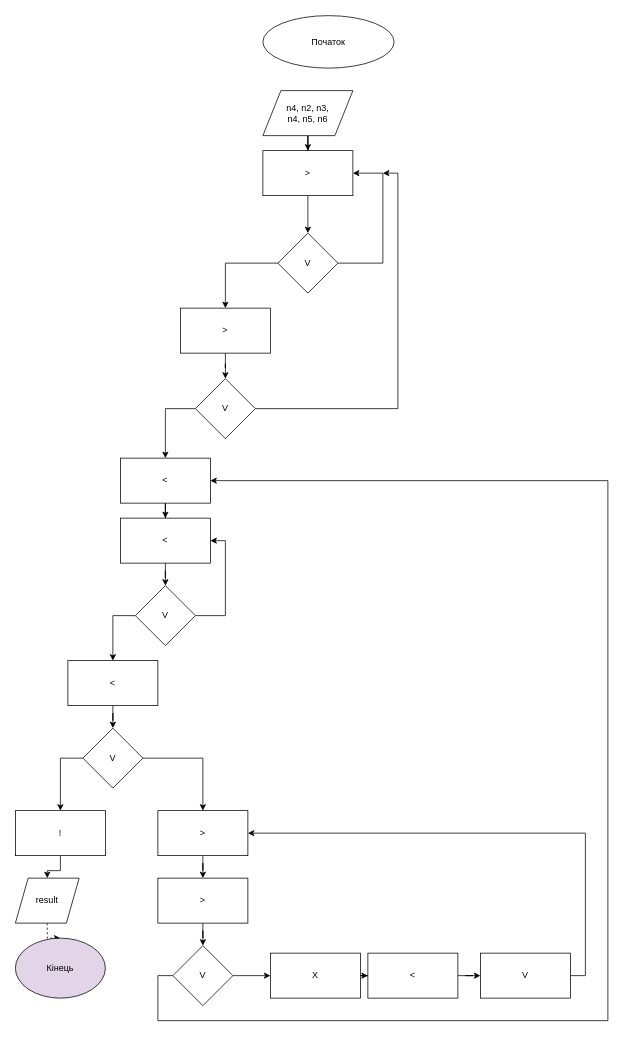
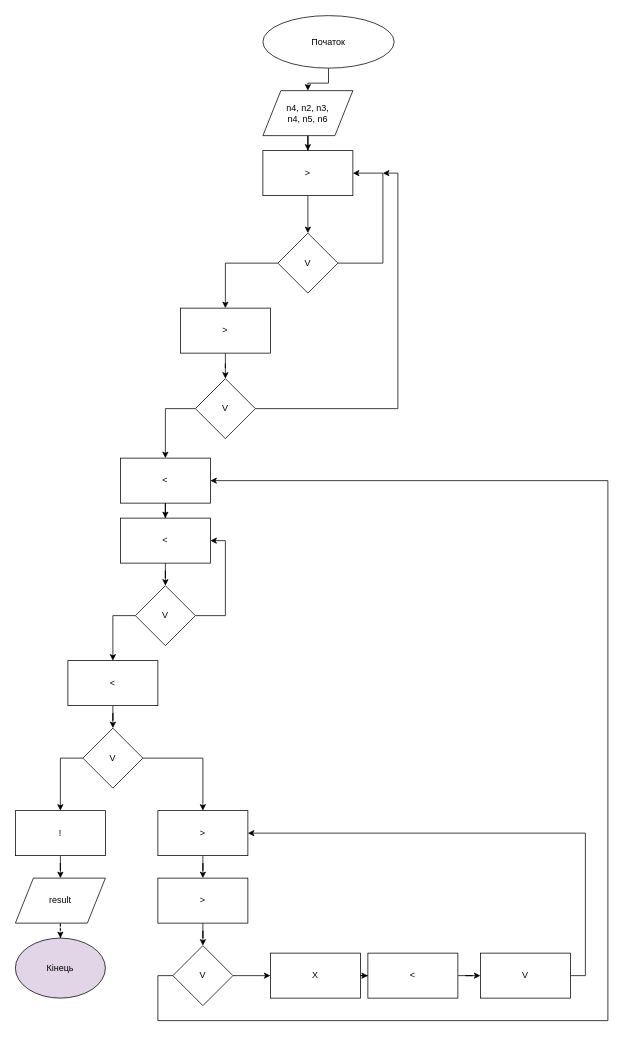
  <mxCell id="0" />
  <mxCell id="1" parent="0" />
+ <mxCell id="2" value="" style="edgeStyle=orthogonalEdgeStyle;rounded=0;orthogonalLoop=1;jettySize=auto;html=1;" edge="1" parent="1" source="3" target="7"><mxGeometry relative="1" as="geometry" /></mxCell>
  <mxCell id="3" value="Початок" style="ellipse;whiteSpace=wrap;html=1;" vertex="1" parent="1"><mxGeometry x="350" y="20" width="175" height="70" as="geometry" /></mxCell>
  <mxCell id="4" value="" style="edgeStyle=orthogonalEdgeStyle;rounded=0;orthogonalLoop=1;jettySize=auto;html=1;" edge="1" parent="1" source="5" target="10"><mxGeometry relative="1" as="geometry" /></mxCell>
  <mxCell id="5" value="&amp;gt;" style="rounded=0;whiteSpace=wrap;html=1;" vertex="1" parent="1"><mxGeometry x="350" y="200" width="120" height="60" as="geometry" /></mxCell>
  <mxCell id="6" value="" style="edgeStyle=orthogonalEdgeStyle;rounded=0;orthogonalLoop=1;jettySize=auto;html=1;" edge="1" parent="1" source="7" target="5"><mxGeometry relative="1" as="geometry" /></mxCell>
  <mxCell id="7" value="n4, n2, n3, &lt;br&gt;n4, n5, n6" style="shape=parallelogram;perimeter=parallelogramPerimeter;whiteSpace=wrap;html=1;" vertex="1" parent="1"><mxGeometry x="350" y="120" width="120" height="60" as="geometry" /></mxCell>
  <mxCell id="8" style="edgeStyle=orthogonalEdgeStyle;rounded=0;orthogonalLoop=1;jettySize=auto;html=1;exitX=1;exitY=0.5;exitDx=0;exitDy=0;entryX=1;entryY=0.5;entryDx=0;entryDy=0;" edge="1" parent="1" source="10" target="5"><mxGeometry relative="1" as="geometry"><Array as="points"><mxPoint x="510" y="350" /><mxPoint x="510" y="230" /></Array></mxGeometry></mxCell>
  <mxCell id="9" style="edgeStyle=orthogonalEdgeStyle;rounded=0;orthogonalLoop=1;jettySize=auto;html=1;entryX=0.5;entryY=0;entryDx=0;entryDy=0;" edge="1" parent="1" source="10" target="12"><mxGeometry relative="1" as="geometry" /></mxCell>
  <mxCell id="10" value="V" style="rhombus;whiteSpace=wrap;html=1;" vertex="1" parent="1"><mxGeometry x="370" y="310" width="80" height="80" as="geometry" /></mxCell>
  <mxCell id="11" value="" style="edgeStyle=orthogonalEdgeStyle;rounded=0;orthogonalLoop=1;jettySize=auto;html=1;" edge="1" parent="1" source="12" target="15"><mxGeometry relative="1" as="geometry" /></mxCell>
  <mxCell id="12" value="&amp;gt;" style="rounded=0;whiteSpace=wrap;html=1;" vertex="1" parent="1"><mxGeometry x="240" y="410" width="120" height="60" as="geometry" /></mxCell>
  <mxCell id="13" style="edgeStyle=orthogonalEdgeStyle;rounded=0;orthogonalLoop=1;jettySize=auto;html=1;exitX=1;exitY=0.5;exitDx=0;exitDy=0;" edge="1" parent="1" source="15"><mxGeometry relative="1" as="geometry"><mxPoint x="510" y="230" as="targetPoint" /><Array as="points"><mxPoint x="530" y="544" /><mxPoint x="530" y="230" /></Array></mxGeometry></mxCell>
  <mxCell id="14" style="edgeStyle=orthogonalEdgeStyle;rounded=0;orthogonalLoop=1;jettySize=auto;html=1;exitX=0;exitY=0.5;exitDx=0;exitDy=0;entryX=0.5;entryY=0;entryDx=0;entryDy=0;" edge="1" parent="1" source="15" target="17"><mxGeometry relative="1" as="geometry" /></mxCell>
  <mxCell id="15" value="V" style="rhombus;whiteSpace=wrap;html=1;" vertex="1" parent="1"><mxGeometry x="260" y="504" width="80" height="80" as="geometry" /></mxCell>
  <mxCell id="16" value="" style="edgeStyle=orthogonalEdgeStyle;rounded=0;orthogonalLoop=1;jettySize=auto;html=1;" edge="1" parent="1" source="17" target="19"><mxGeometry relative="1" as="geometry" /></mxCell>
  <mxCell id="17" value="&amp;lt;" style="rounded=0;whiteSpace=wrap;html=1;" vertex="1" parent="1"><mxGeometry x="160" y="610" width="120" height="60" as="geometry" /></mxCell>
  <mxCell id="18" value="" style="edgeStyle=orthogonalEdgeStyle;rounded=0;orthogonalLoop=1;jettySize=auto;html=1;" edge="1" parent="1" source="19" target="22"><mxGeometry relative="1" as="geometry" /></mxCell>
  <mxCell id="19" value="&amp;lt;" style="rounded=0;whiteSpace=wrap;html=1;" vertex="1" parent="1"><mxGeometry x="160" y="690" width="120" height="60" as="geometry" /></mxCell>
  <mxCell id="20" style="edgeStyle=orthogonalEdgeStyle;rounded=0;orthogonalLoop=1;jettySize=auto;html=1;exitX=1;exitY=0.5;exitDx=0;exitDy=0;entryX=1;entryY=0.5;entryDx=0;entryDy=0;" edge="1" parent="1" source="22" target="19"><mxGeometry relative="1" as="geometry"><Array as="points"><mxPoint x="300" y="820" /><mxPoint x="300" y="720" /></Array></mxGeometry></mxCell>
  <mxCell id="21" style="edgeStyle=orthogonalEdgeStyle;rounded=0;orthogonalLoop=1;jettySize=auto;html=1;exitX=0;exitY=0.5;exitDx=0;exitDy=0;" edge="1" parent="1" source="22" target="24"><mxGeometry relative="1" as="geometry" /></mxCell>
  <mxCell id="22" value="V" style="rhombus;whiteSpace=wrap;html=1;" vertex="1" parent="1"><mxGeometry x="180" y="780" width="80" height="80" as="geometry" /></mxCell>
  <mxCell id="23" value="" style="edgeStyle=orthogonalEdgeStyle;rounded=0;orthogonalLoop=1;jettySize=auto;html=1;" edge="1" parent="1" source="24" target="27"><mxGeometry relative="1" as="geometry" /></mxCell>
  <mxCell id="24" value="&amp;lt;" style="rounded=0;whiteSpace=wrap;html=1;" vertex="1" parent="1"><mxGeometry x="90" y="880" width="120" height="60" as="geometry" /></mxCell>
  <mxCell id="25" style="edgeStyle=orthogonalEdgeStyle;rounded=0;orthogonalLoop=1;jettySize=auto;html=1;exitX=1;exitY=0.5;exitDx=0;exitDy=0;entryX=0.5;entryY=0;entryDx=0;entryDy=0;" edge="1" parent="1" source="27" target="29"><mxGeometry relative="1" as="geometry" /></mxCell>
  <mxCell id="26" style="edgeStyle=orthogonalEdgeStyle;rounded=0;orthogonalLoop=1;jettySize=auto;html=1;exitX=0;exitY=0.5;exitDx=0;exitDy=0;entryX=0.5;entryY=0;entryDx=0;entryDy=0;" edge="1" parent="1" source="27" target="42"><mxGeometry relative="1" as="geometry" /></mxCell>
  <mxCell id="27" value="V" style="rhombus;whiteSpace=wrap;html=1;" vertex="1" parent="1"><mxGeometry x="110" y="970" width="80" height="80" as="geometry" /></mxCell>
  <mxCell id="28" value="" style="edgeStyle=orthogonalEdgeStyle;rounded=0;orthogonalLoop=1;jettySize=auto;html=1;" edge="1" parent="1" source="29" target="31"><mxGeometry relative="1" as="geometry" /></mxCell>
  <mxCell id="29" value="&amp;gt;" style="rounded=0;whiteSpace=wrap;html=1;" vertex="1" parent="1"><mxGeometry x="210" y="1080" width="120" height="60" as="geometry" /></mxCell>
  <mxCell id="30" value="" style="edgeStyle=orthogonalEdgeStyle;rounded=0;orthogonalLoop=1;jettySize=auto;html=1;" edge="1" parent="1" source="31" target="34"><mxGeometry relative="1" as="geometry" /></mxCell>
  <mxCell id="31" value="&amp;gt;" style="rounded=0;whiteSpace=wrap;html=1;" vertex="1" parent="1"><mxGeometry x="210" y="1170" width="120" height="60" as="geometry" /></mxCell>
  <mxCell id="32" value="" style="edgeStyle=orthogonalEdgeStyle;rounded=0;orthogonalLoop=1;jettySize=auto;html=1;" edge="1" parent="1" source="34" target="36"><mxGeometry relative="1" as="geometry" /></mxCell>
  <mxCell id="33" style="edgeStyle=orthogonalEdgeStyle;rounded=0;orthogonalLoop=1;jettySize=auto;html=1;exitX=0;exitY=0.5;exitDx=0;exitDy=0;entryX=1;entryY=0.5;entryDx=0;entryDy=0;" edge="1" parent="1" source="34" target="17"><mxGeometry relative="1" as="geometry"><mxPoint x="960" y="600" as="targetPoint" /><Array as="points"><mxPoint x="210" y="1300" /><mxPoint x="210" y="1360" /><mxPoint x="810" y="1360" /><mxPoint x="810" y="640" /></Array></mxGeometry></mxCell>
  <mxCell id="34" value="V" style="rhombus;whiteSpace=wrap;html=1;" vertex="1" parent="1"><mxGeometry x="230" y="1260" width="80" height="80" as="geometry" /></mxCell>
  <mxCell id="35" value="" style="edgeStyle=orthogonalEdgeStyle;rounded=0;orthogonalLoop=1;jettySize=auto;html=1;" edge="1" parent="1" source="36" target="38"><mxGeometry relative="1" as="geometry" /></mxCell>
  <mxCell id="36" value="X" style="rounded=0;whiteSpace=wrap;html=1;" vertex="1" parent="1"><mxGeometry x="360" y="1270" width="120" height="60" as="geometry" /></mxCell>
  <mxCell id="37" value="" style="edgeStyle=orthogonalEdgeStyle;rounded=0;orthogonalLoop=1;jettySize=auto;html=1;" edge="1" parent="1" source="38" target="40"><mxGeometry relative="1" as="geometry" /></mxCell>
  <mxCell id="38" value="&amp;lt;" style="rounded=0;whiteSpace=wrap;html=1;" vertex="1" parent="1"><mxGeometry x="490" y="1270" width="120" height="60" as="geometry" /></mxCell>
  <mxCell id="39" style="edgeStyle=orthogonalEdgeStyle;rounded=0;orthogonalLoop=1;jettySize=auto;html=1;exitX=1;exitY=0.5;exitDx=0;exitDy=0;entryX=1;entryY=0.5;entryDx=0;entryDy=0;" edge="1" parent="1" source="40" target="29"><mxGeometry relative="1" as="geometry" /></mxCell>
  <mxCell id="40" value="V" style="rounded=0;whiteSpace=wrap;html=1;" vertex="1" parent="1"><mxGeometry x="640" y="1270" width="120" height="60" as="geometry" /></mxCell>
  <mxCell id="41" value="" style="edgeStyle=orthogonalEdgeStyle;rounded=0;orthogonalLoop=1;jettySize=auto;html=1;" edge="1" parent="1" source="42" target="44"><mxGeometry relative="1" as="geometry" /></mxCell>
  <mxCell id="42" value="!" style="rounded=0;whiteSpace=wrap;html=1;" vertex="1" parent="1"><mxGeometry x="20" y="1080" width="120" height="60" as="geometry" /></mxCell>
  <mxCell id="43" value="" style="edgeStyle=orthogonalEdgeStyle;rounded=0;orthogonalLoop=1;jettySize=auto;html=1;dashed=1;" edge="1" parent="1" source="44" target="45"><mxGeometry relative="1" as="geometry" /></mxCell>
- <mxCell id="44" value="result" style="shape=parallelogram;perimeter=parallelogramPerimeter;whiteSpace=wrap;html=1;" vertex="1" parent="1"><mxGeometry x="20" y="1170" width="85" height="60" as="geometry" /></mxCell>
+ <mxCell id="44" value="result" style="shape=parallelogram;perimeter=parallelogramPerimeter;whiteSpace=wrap;html=1;" vertex="1" parent="1"><mxGeometry x="20" y="1170" width="120" height="60" as="geometry" /></mxCell>
  <mxCell id="45" value="Кінець" style="ellipse;whiteSpace=wrap;html=1;fillColor=#e1d5e7;" vertex="1" parent="1"><mxGeometry x="20" y="1250" width="120" height="80" as="geometry" /></mxCell>
